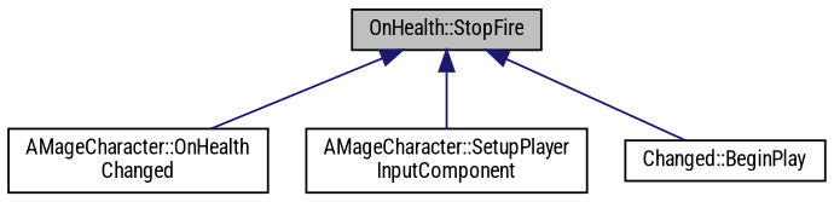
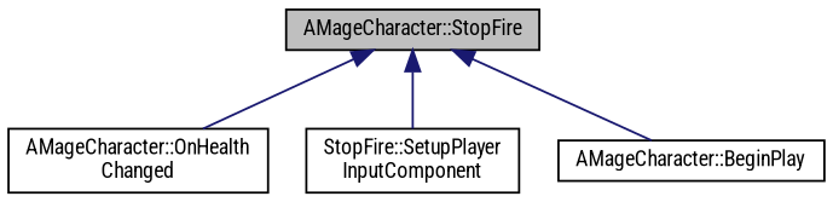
  digraph {
    fontname="Roboto Condensed"
    rankdir=TB
    node [color=black fillcolor=white fontname="Roboto Condensed" fontsize=10 shape=record style=filled]
    edge [color=midnightblue dir=back fontname="Roboto Condensed" fontsize=10 labelfontname=Helvetica labelfontsize=10 style=solid]
-   n1 [fillcolor=grey75 fontcolor=black height=0.2 label="OnHealth::StopFire" width=0.4]
+   n1 [fillcolor=grey75 fontcolor=black height=0.2 label="AMageCharacter::StopFire" width=0.4]
    n2 [height=0.2 label="AMageCharacter::OnHealth\lChanged" width=0.4]
-   n3 [height=0.2 label="AMageCharacter::SetupPlayer\lInputComponent" width=0.4]
-   n4 [height=0.2 label="Changed::BeginPlay" width=0.4]
+   n3 [height=0.2 label="StopFire::SetupPlayer\lInputComponent" width=0.4]
+   n4 [height=0.2 label="AMageCharacter::BeginPlay" width=0.4]
    n1 -> n2
    n1 -> n3
    n1 -> n4
  }
